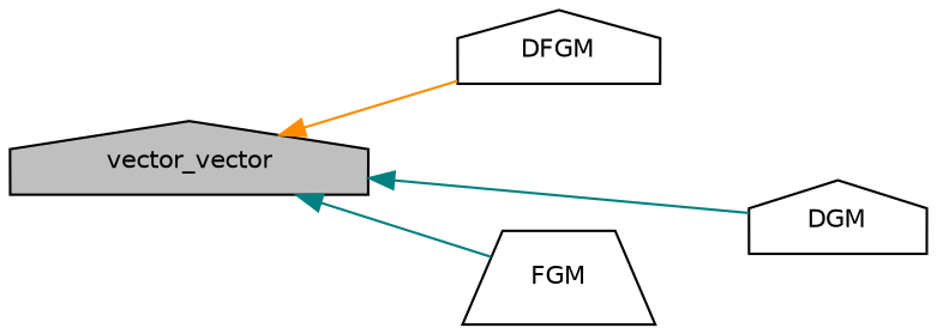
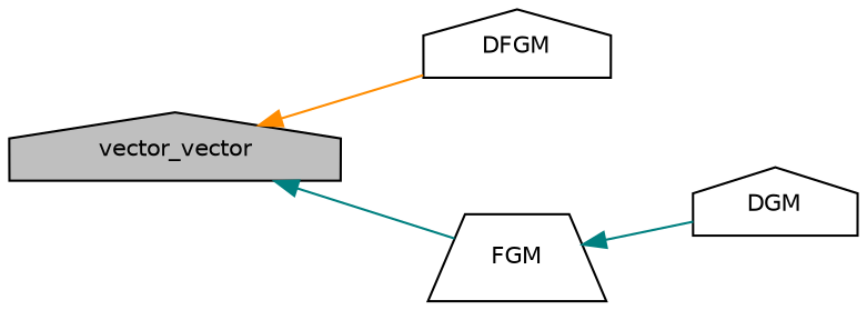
  digraph {
    rankdir=LR
    node [color=black fillcolor=white fontname=Helvetica fontsize=10 shape=house style=filled]
    edge [color=teal dir=back fontname=Helvetica fontsize=10 labelfontname=Helvetica labelfontsize=10 style=solid]
    n1 [fillcolor=grey75 fontcolor=black height=0.2 label=vector_vector width=0.4]
    n2 [height=0.2 label=DFGM width=0.4]
    n3 [height=0.2 label=DGM width=0.4]
    n4 [height=0.2 label=FGM shape=trapezium width=0.4]
    n1 -> n2 [color=darkorange]
-   n1 -> n3
+   n4 -> n3
    n1 -> n4
  }
